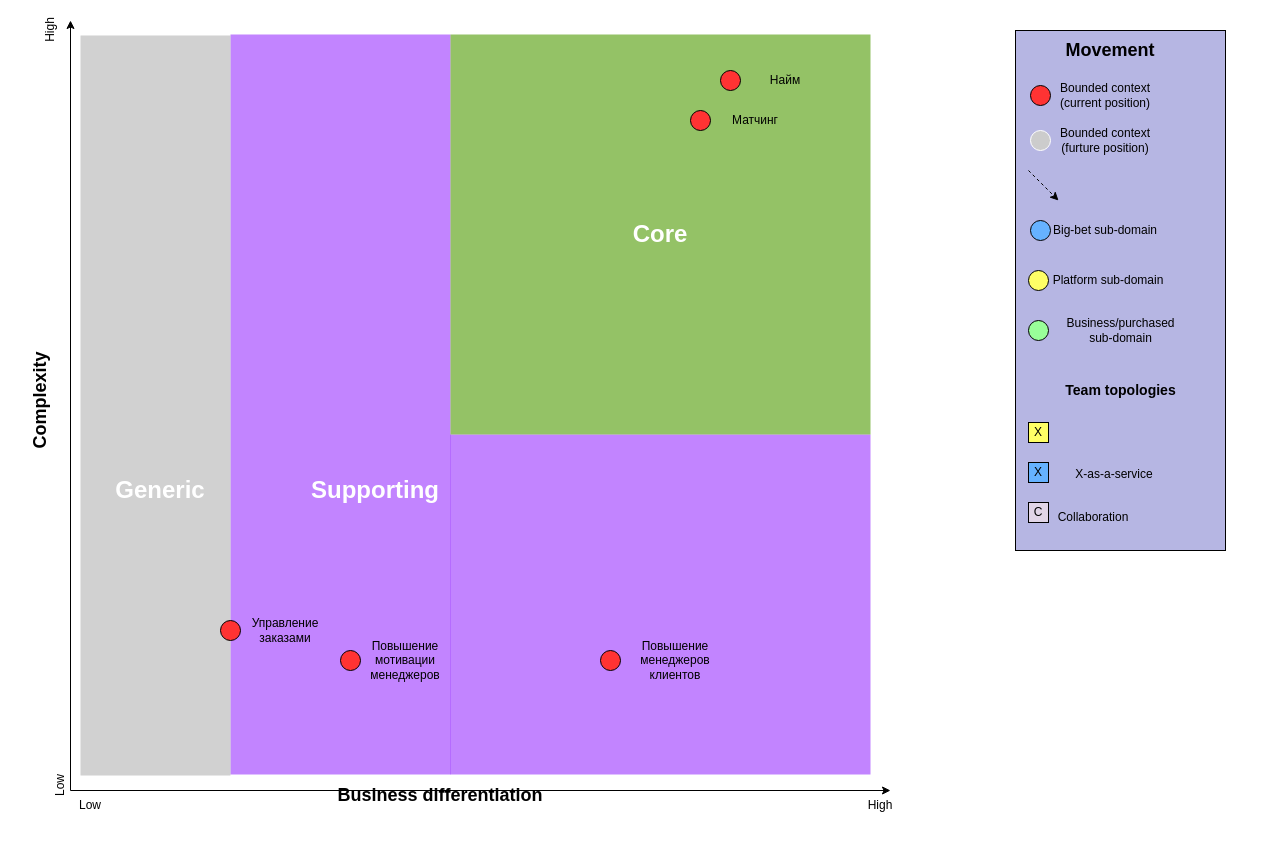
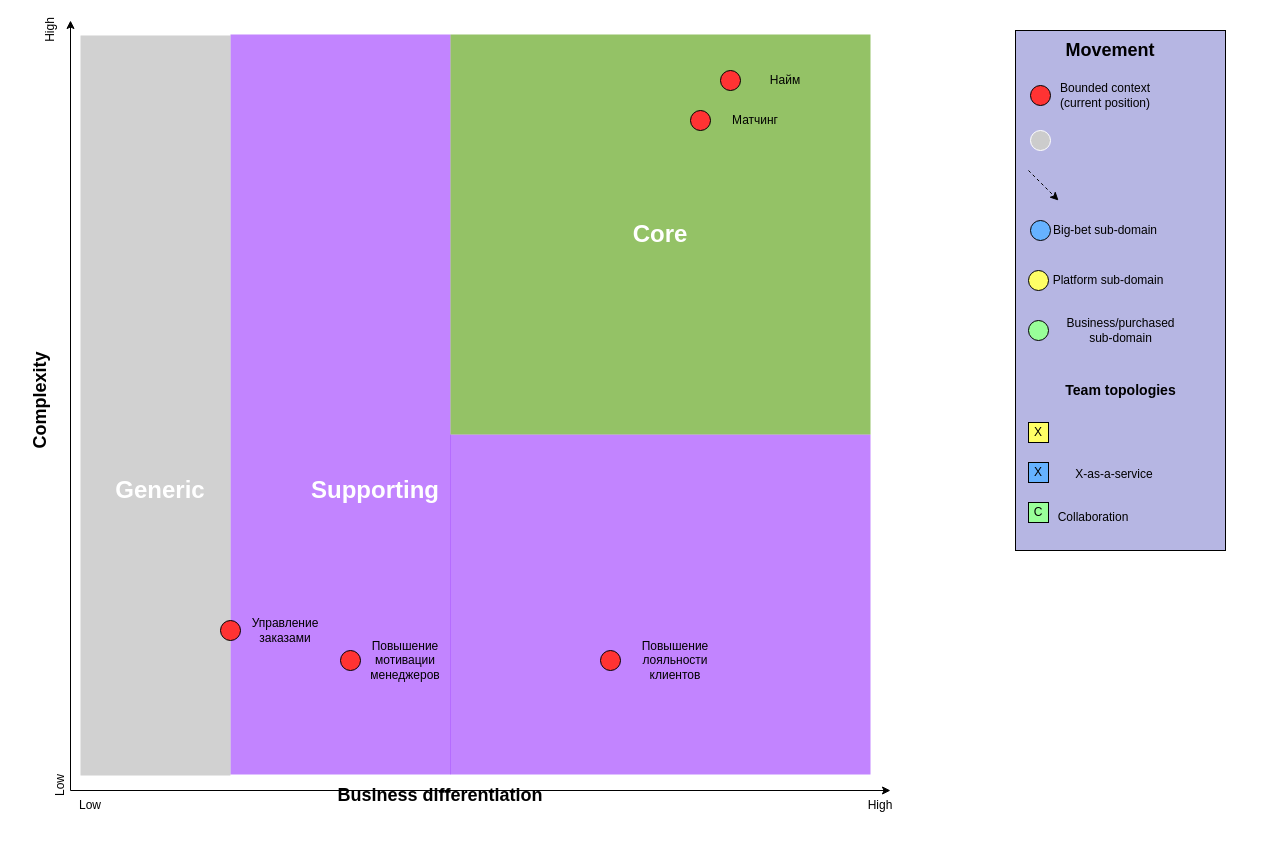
  <mxCell id="0" />
  <mxCell id="1" style="locked=1;" parent="0" />
  <mxCell id="2" value="" style="group" parent="1" vertex="1" connectable="0"><mxGeometry x="29.5" y="20" width="870.5" height="800" as="geometry" /></mxCell>
  <mxCell id="3" value="" style="rounded=0;whiteSpace=wrap;html=1;fillColor=#9933FF;strokeColor=none;connectable=0;fillOpacity=60;" parent="2" vertex="1"><mxGeometry x="200.5" y="14" width="220" height="740" as="geometry" /></mxCell>
  <mxCell id="4" value="" style="rounded=0;whiteSpace=wrap;html=1;fillColor=#9933FF;strokeColor=none;connectable=0;fillOpacity=60;" parent="2" vertex="1"><mxGeometry x="420" y="414" width="420.5" height="340" as="geometry" /></mxCell>
  <mxCell id="5" value="" style="endArrow=classic;html=1;" parent="2" edge="1"><mxGeometry width="50" height="50" relative="1" as="geometry"><mxPoint x="40.5" y="770" as="sourcePoint" /><mxPoint x="40.5" as="targetPoint" /></mxGeometry></mxCell>
  <mxCell id="6" value="&lt;h2&gt;Complexity&lt;/h2&gt;" style="text;html=1;strokeColor=none;fillColor=none;align=center;verticalAlign=middle;whiteSpace=wrap;rounded=0;rotation=-90;" parent="2" vertex="1"><mxGeometry x="-9.5" y="370" width="39" height="20" as="geometry" /></mxCell>
  <mxCell id="7" value="" style="endArrow=classic;html=1;" parent="2" edge="1"><mxGeometry width="50" height="50" relative="1" as="geometry"><mxPoint x="40.5" y="770" as="sourcePoint" /><mxPoint x="860.5" y="770" as="targetPoint" /></mxGeometry></mxCell>
  <mxCell id="8" value="&lt;h2&gt;Business differentiation&lt;/h2&gt;" style="text;html=1;strokeColor=none;fillColor=none;align=center;verticalAlign=middle;whiteSpace=wrap;rounded=0;" parent="2" vertex="1"><mxGeometry x="280.5" y="765" width="260" height="20" as="geometry" /></mxCell>
  <mxCell id="9" value="&lt;h1&gt;&lt;font color=&quot;#ffffff&quot;&gt;Core&lt;/font&gt;&lt;/h1&gt;" style="rounded=0;whiteSpace=wrap;html=1;fillColor=#4D9900;strokeColor=none;connectable=0;fillOpacity=60" parent="2" vertex="1"><mxGeometry x="420.5" y="14" width="420" height="400" as="geometry" /></mxCell>
  <mxCell id="10" value="" style="rounded=0;whiteSpace=wrap;html=1;fillColor=#B3B3B3;strokeColor=none;connectable=0;fillOpacity=60;" parent="2" vertex="1"><mxGeometry x="50.5" y="15" width="150" height="740" as="geometry" /></mxCell>
  <mxCell id="11" value="&lt;h1&gt;&lt;font color=&quot;#ffffff&quot;&gt;Supporting&lt;/font&gt;&lt;/h1&gt;" style="text;html=1;strokeColor=none;fillColor=none;align=center;verticalAlign=middle;whiteSpace=wrap;rounded=0;" parent="2" vertex="1"><mxGeometry x="325.5" y="460" width="40" height="20" as="geometry" /></mxCell>
  <mxCell id="12" value="&lt;h1&gt;&lt;font color=&quot;#ffffff&quot;&gt;Generic&lt;/font&gt;&lt;/h1&gt;" style="text;html=1;strokeColor=none;fillColor=none;align=center;verticalAlign=middle;whiteSpace=wrap;rounded=0;" parent="2" vertex="1"><mxGeometry x="110.5" y="460" width="40" height="20" as="geometry" /></mxCell>
  <mxCell id="13" value="Low" style="text;html=1;strokeColor=none;fillColor=none;align=center;verticalAlign=middle;whiteSpace=wrap;rounded=0;rotation=-90;" parent="2" vertex="1"><mxGeometry x="10.5" y="755" width="40" height="20" as="geometry" /></mxCell>
  <mxCell id="14" value="High" style="text;html=1;strokeColor=none;fillColor=none;align=center;verticalAlign=middle;whiteSpace=wrap;rounded=0;rotation=-90;" parent="2" vertex="1"><mxGeometry width="40" height="20" as="geometry" /></mxCell>
  <mxCell id="15" value="Low" style="text;html=1;strokeColor=none;fillColor=none;align=center;verticalAlign=middle;whiteSpace=wrap;rounded=0;" parent="2" vertex="1"><mxGeometry x="40" y="775" width="40" height="20" as="geometry" /></mxCell>
  <mxCell id="16" value="High" style="text;html=1;strokeColor=none;fillColor=none;align=center;verticalAlign=middle;whiteSpace=wrap;rounded=0;" parent="2" vertex="1"><mxGeometry x="830.5" y="775" width="40" height="20" as="geometry" /></mxCell>
  <mxCell id="17" value="" style="rounded=0;whiteSpace=wrap;html=1;fillColor=#B6B6E3;connectable=0;" parent="1" vertex="1"><mxGeometry x="1015" y="30" width="210" height="520" as="geometry" /></mxCell>
  <mxCell id="18" value="&lt;h2&gt;&lt;b&gt;Movement&lt;/b&gt;&lt;/h2&gt;" style="text;html=1;strokeColor=none;fillColor=none;align=center;verticalAlign=middle;whiteSpace=wrap;rounded=0;" parent="1" vertex="1"><mxGeometry x="1090" y="40" width="40" height="20" as="geometry" /></mxCell>
  <mxCell id="19" value="&lt;h3&gt;Team topologies&lt;/h3&gt;" style="text;html=1;strokeColor=none;fillColor=none;align=center;verticalAlign=middle;whiteSpace=wrap;rounded=0;" parent="1" vertex="1"><mxGeometry x="1057.5" y="380" width="125" height="20" as="geometry" /></mxCell>
  <mxCell id="20" value="Bounded contexts" style="" parent="0" />
  <mxCell id="21" value="" style="group" parent="20" vertex="1" connectable="0"><mxGeometry x="1030" y="85" width="210" height="570" as="geometry" /></mxCell>
  <mxCell id="22" value="" style="group" parent="21" vertex="1" connectable="0"><mxGeometry width="210" height="570" as="geometry" /></mxCell>
  <mxCell id="23" value="" style="ellipse;whiteSpace=wrap;html=1;aspect=fixed;fillColor=#FF3333;" parent="22" vertex="1"><mxGeometry width="20" height="20" as="geometry" /></mxCell>
  <mxCell id="24" value="Bounded context&lt;br&gt;(current position)" style="text;html=1;strokeColor=none;fillColor=none;align=center;verticalAlign=middle;whiteSpace=wrap;rounded=0;" parent="22" vertex="1"><mxGeometry x="20" width="110" height="20" as="geometry" /></mxCell>
  <mxCell id="25" value="" style="group" parent="20" vertex="1" connectable="0"><mxGeometry x="720" y="70" width="130" height="20" as="geometry" /></mxCell>
  <mxCell id="26" value="" style="ellipse;whiteSpace=wrap;html=1;aspect=fixed;fillColor=#FF3333;" parent="25" vertex="1"><mxGeometry width="20" height="20" as="geometry" /></mxCell>
  <mxCell id="27" value="Найм" style="text;html=1;strokeColor=none;fillColor=none;align=center;verticalAlign=middle;whiteSpace=wrap;rounded=0;" parent="25" vertex="1"><mxGeometry x="10" width="110" height="20" as="geometry" /></mxCell>
  <mxCell id="28" value="" style="group" parent="20" vertex="1" connectable="0"><mxGeometry x="1030" y="130" width="130" height="20" as="geometry" /></mxCell>
  <mxCell id="29" value="" style="ellipse;whiteSpace=wrap;html=1;aspect=fixed;fillColor=#CCCCCC;strokeColor=#FFFFFF;" parent="28" vertex="1"><mxGeometry width="20" height="20" as="geometry" /></mxCell>
- <mxCell id="30" value="Bounded context&lt;br&gt;(furture position)" style="text;html=1;strokeColor=none;fillColor=none;align=center;verticalAlign=middle;whiteSpace=wrap;rounded=0;" parent="28" vertex="1"><mxGeometry x="20" width="110" height="20" as="geometry" /></mxCell>
  <mxCell id="31" value="" style="group" parent="20" vertex="1" connectable="0"><mxGeometry x="600" y="650" width="130" height="20" as="geometry" /></mxCell>
  <mxCell id="32" value="" style="group" parent="31" vertex="1" connectable="0"><mxGeometry width="130" height="20" as="geometry" /></mxCell>
  <mxCell id="33" value="" style="ellipse;whiteSpace=wrap;html=1;aspect=fixed;fillColor=#FF3333;" parent="32" vertex="1"><mxGeometry width="20" height="20" as="geometry" /></mxCell>
- <mxCell id="34" value="Повышение менеджеров клиентов" style="text;html=1;strokeColor=none;fillColor=none;align=center;verticalAlign=middle;whiteSpace=wrap;rounded=0;" parent="32" vertex="1"><mxGeometry x="20" width="110" height="20" as="geometry" /></mxCell>
+ <mxCell id="34" value="Повышение лояльности клиентов" style="text;html=1;strokeColor=none;fillColor=none;align=center;verticalAlign=middle;whiteSpace=wrap;rounded=0;" parent="32" vertex="1"><mxGeometry x="20" width="110" height="20" as="geometry" /></mxCell>
  <mxCell id="35" value="" style="group" parent="20" vertex="1" connectable="0"><mxGeometry x="1028" y="170" width="160" height="30" as="geometry" /></mxCell>
  <mxCell id="36" value="" style="endArrow=classic;html=1;dashed=1;" parent="35" edge="1"><mxGeometry width="50" height="50" relative="1" as="geometry"><mxPoint as="sourcePoint" /><mxPoint x="30" y="30" as="targetPoint" /></mxGeometry></mxCell>
  <mxCell id="37" value="" style="group" parent="20" vertex="1" connectable="0"><mxGeometry x="1030" y="220" width="130" height="20" as="geometry" /></mxCell>
  <mxCell id="38" value="" style="group" parent="37" vertex="1" connectable="0"><mxGeometry width="130" height="20" as="geometry" /></mxCell>
  <mxCell id="39" value="" style="ellipse;whiteSpace=wrap;html=1;aspect=fixed;fillColor=#66B2FF;" parent="38" vertex="1"><mxGeometry width="20" height="20" as="geometry" /></mxCell>
  <mxCell id="40" value="Big-bet sub-domain" style="text;html=1;strokeColor=none;fillColor=none;align=center;verticalAlign=middle;whiteSpace=wrap;rounded=0;" parent="38" vertex="1"><mxGeometry x="20" width="110" height="20" as="geometry" /></mxCell>
  <mxCell id="41" value="" style="group" parent="20" vertex="1" connectable="0"><mxGeometry x="1028" y="270" width="140" height="20" as="geometry" /></mxCell>
  <mxCell id="42" value="" style="group" parent="41" vertex="1" connectable="0"><mxGeometry width="140" height="20" as="geometry" /></mxCell>
  <mxCell id="43" value="" style="ellipse;whiteSpace=wrap;html=1;aspect=fixed;fillColor=#FFFF66;" parent="42" vertex="1"><mxGeometry width="20" height="20" as="geometry" /></mxCell>
  <mxCell id="44" value="Platform sub-domain" style="text;html=1;strokeColor=none;fillColor=none;align=center;verticalAlign=middle;whiteSpace=wrap;rounded=0;" parent="42" vertex="1"><mxGeometry x="20" width="120" height="20" as="geometry" /></mxCell>
  <mxCell id="45" value="" style="group" parent="20" vertex="1" connectable="0"><mxGeometry x="1028" y="320" width="160" height="20" as="geometry" /></mxCell>
  <mxCell id="46" value="" style="group" parent="45" vertex="1" connectable="0"><mxGeometry width="160" height="20" as="geometry" /></mxCell>
  <mxCell id="47" value="" style="ellipse;whiteSpace=wrap;html=1;aspect=fixed;fillColor=#99FF99;" parent="46" vertex="1"><mxGeometry width="20" height="20" as="geometry" /></mxCell>
  <mxCell id="48" value="Business/purchased sub-domain" style="text;html=1;strokeColor=none;fillColor=none;align=center;verticalAlign=middle;whiteSpace=wrap;rounded=0;" parent="46" vertex="1"><mxGeometry x="24.615" width="135.385" height="20" as="geometry" /></mxCell>
  <mxCell id="49" value="X" style="whiteSpace=wrap;html=1;aspect=fixed;fillColor=#FFFF66;" parent="20" vertex="1"><mxGeometry x="1028" y="422" width="20" height="20" as="geometry" /></mxCell>
  <mxCell id="50" value="X" style="whiteSpace=wrap;html=1;aspect=fixed;fillColor=#66B2FF;" parent="20" vertex="1"><mxGeometry x="1028" y="462" width="20" height="20" as="geometry" /></mxCell>
- <mxCell id="51" value="C" style="whiteSpace=wrap;html=1;aspect=fixed;fillColor=#e1d5e7;" parent="20" vertex="1"><mxGeometry x="1028" y="502" width="20" height="20" as="geometry" /></mxCell>
+ <mxCell id="51" value="C" style="whiteSpace=wrap;html=1;aspect=fixed;fillColor=#99FF99;" parent="20" vertex="1"><mxGeometry x="1028" y="502" width="20" height="20" as="geometry" /></mxCell>
  <mxCell id="52" value="X-as-a-service" style="text;html=1;strokeColor=none;fillColor=none;align=center;verticalAlign=middle;whiteSpace=wrap;rounded=0;" parent="20" vertex="1"><mxGeometry x="1068" y="464" width="92" height="20" as="geometry" /></mxCell>
  <mxCell id="53" value="Collaboration" style="text;html=1;strokeColor=none;fillColor=none;align=center;verticalAlign=middle;whiteSpace=wrap;rounded=0;" parent="20" vertex="1"><mxGeometry x="1073" y="507" width="40" height="20" as="geometry" /></mxCell>
  <mxCell id="54" value="Повышение мотивации менеджеров" style="text;html=1;strokeColor=none;fillColor=none;align=center;verticalAlign=middle;whiteSpace=wrap;rounded=0;" parent="20" vertex="1"><mxGeometry x="350" y="650" width="110" height="20" as="geometry" /></mxCell>
  <mxCell id="55" value="" style="ellipse;whiteSpace=wrap;html=1;aspect=fixed;fillColor=#FF3333;" parent="20" vertex="1"><mxGeometry x="340" y="650" width="20" height="20" as="geometry" /></mxCell>
  <mxCell id="56" value="Управление заказами" style="text;html=1;strokeColor=none;fillColor=none;align=center;verticalAlign=middle;whiteSpace=wrap;rounded=0;" vertex="1" parent="20"><mxGeometry x="230" y="620" width="110" height="20" as="geometry" /></mxCell>
  <mxCell id="57" value="" style="ellipse;whiteSpace=wrap;html=1;aspect=fixed;fillColor=#FF3333;" vertex="1" parent="20"><mxGeometry x="220" y="620" width="20" height="20" as="geometry" /></mxCell>
  <mxCell id="58" value="" style="ellipse;whiteSpace=wrap;html=1;aspect=fixed;fillColor=#FF3333;" parent="20" vertex="1"><mxGeometry x="690" y="110" width="20" height="20" as="geometry" /></mxCell>
  <mxCell id="59" value="Матчинг" style="text;html=1;strokeColor=none;fillColor=none;align=center;verticalAlign=middle;whiteSpace=wrap;rounded=0;" parent="20" vertex="1"><mxGeometry x="700" y="110" width="110" height="20" as="geometry" /></mxCell>
